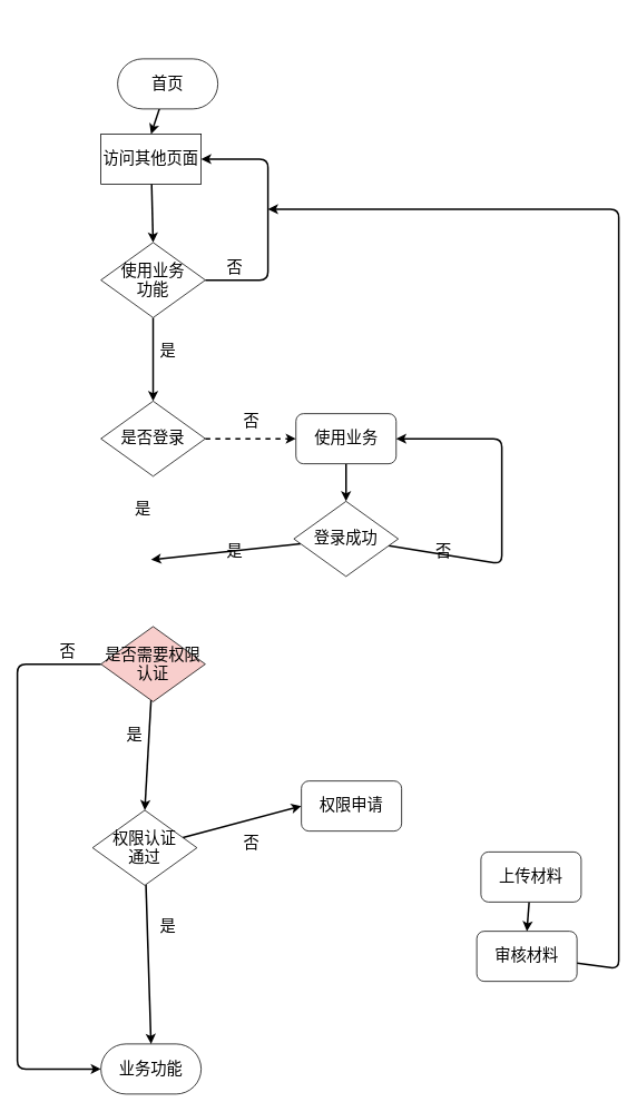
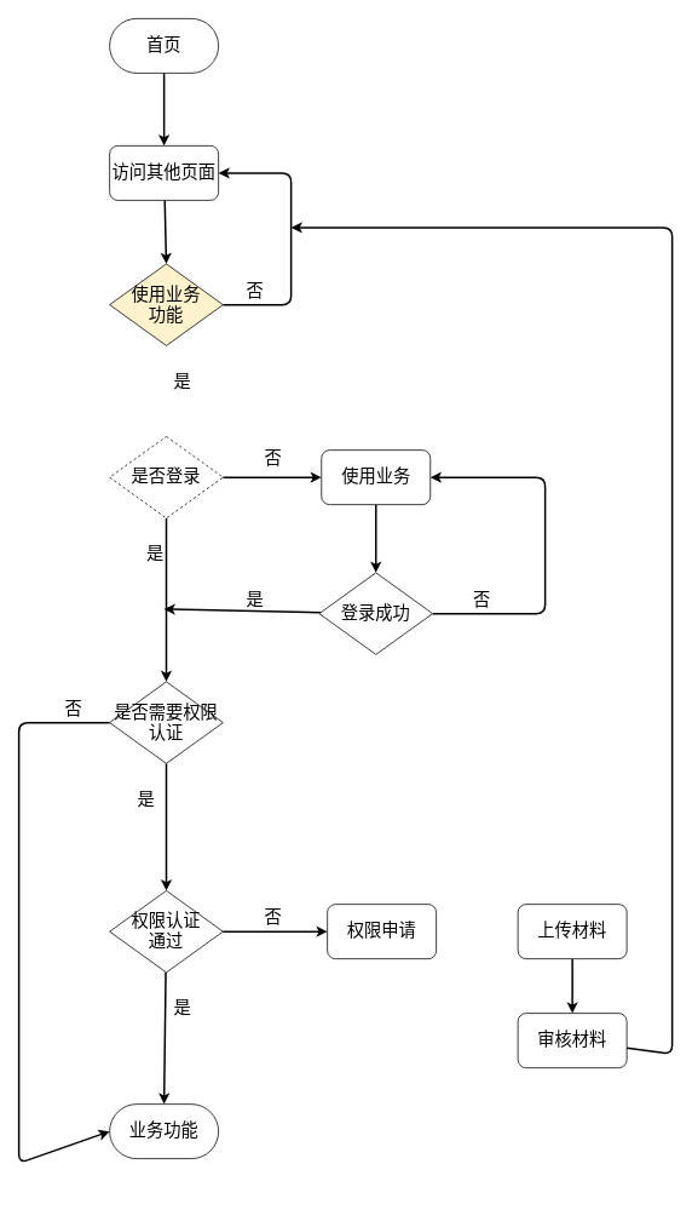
  <mxCell id="0" />
  <mxCell id="1" parent="0" />
  <mxCell id="2" style="edgeStyle=none;html=1;entryX=0.5;entryY=0;entryDx=0;entryDy=0;fontSize=19;strokeWidth=2;" parent="1" source="3" target="5" edge="1"><mxGeometry relative="1" as="geometry" /></mxCell>
- <mxCell id="3" value="首页" style="rounded=1;whiteSpace=wrap;html=1;arcSize=50;fontSize=19;" parent="1" vertex="1"><mxGeometry x="140" y="70" width="120" height="60" as="geometry" /></mxCell>
+ <mxCell id="3" value="首页" style="rounded=1;whiteSpace=wrap;html=1;arcSize=50;fontSize=19;" parent="1" vertex="1"><mxGeometry x="120" y="20" width="120" height="60" as="geometry" /></mxCell>
  <mxCell id="4" style="edgeStyle=none;html=1;entryX=0.5;entryY=0;entryDx=0;entryDy=0;fontSize=19;strokeWidth=2;" parent="1" source="5" target="8" edge="1"><mxGeometry relative="1" as="geometry" /></mxCell>
- <mxCell id="5" value="访问其他页面" style="whiteSpace=wrap;html=1;fontSize=19;rounded=0;" parent="1" vertex="1"><mxGeometry x="120" y="160" width="120" height="60" as="geometry" /></mxCell>
- <mxCell id="6" style="edgeStyle=none;html=1;fontSize=19;strokeWidth=2;entryX=0.5;entryY=0;entryDx=0;entryDy=0;" parent="1" source="8" edge="1" target="13"><mxGeometry relative="1" as="geometry"><mxPoint x="180" y="480" as="targetPoint" /></mxGeometry></mxCell>
+ <mxCell id="5" value="访问其他页面" style="rounded=1;whiteSpace=wrap;html=1;fontSize=19;" parent="1" vertex="1"><mxGeometry x="120" y="160" width="120" height="60" as="geometry" /></mxCell>
  <mxCell id="7" style="edgeStyle=none;html=1;entryX=1;entryY=0.5;entryDx=0;entryDy=0;fontSize=19;strokeWidth=2;" parent="1" source="8" target="5" edge="1"><mxGeometry relative="1" as="geometry"><Array as="points"><mxPoint x="320" y="335" /><mxPoint x="320" y="190" /></Array></mxGeometry></mxCell>
- <mxCell id="8" value="使用业务&lt;br&gt;功能" style="rhombus;whiteSpace=wrap;html=1;fontSize=19;" parent="1" vertex="1"><mxGeometry x="120" y="290" width="125" height="90" as="geometry" /></mxCell>
+ <mxCell id="8" value="使用业务&lt;br&gt;功能" style="rhombus;whiteSpace=wrap;html=1;fontSize=19;fillColor=#fff2cc;" parent="1" vertex="1"><mxGeometry x="120" y="290" width="125" height="90" as="geometry" /></mxCell>
  <mxCell id="9" value="否" style="text;html=1;align=center;verticalAlign=middle;resizable=0;points=[];autosize=1;strokeColor=none;fillColor=none;fontSize=19;" parent="1" vertex="1"><mxGeometry x="260" y="300" width="40" height="40" as="geometry" /></mxCell>
  <mxCell id="10" value="是" style="text;html=1;align=center;verticalAlign=middle;resizable=0;points=[];autosize=1;strokeColor=none;fillColor=none;fontSize=19;" parent="1" vertex="1"><mxGeometry x="180" y="400" width="40" height="40" as="geometry" /></mxCell>
- <mxCell id="12" style="edgeStyle=none;html=1;strokeWidth=2;entryX=0;entryY=0.5;entryDx=0;entryDy=0;entryPerimeter=0;dashed=1;" edge="1" parent="1" source="13" target="17"><mxGeometry relative="1" as="geometry"><mxPoint x="380" y="525" as="targetPoint" /></mxGeometry></mxCell>
- <mxCell id="13" value="是否登录" style="rhombus;whiteSpace=wrap;html=1;fontSize=19;" vertex="1" parent="1"><mxGeometry x="120" y="480" width="125" height="90" as="geometry" /></mxCell>
+ <mxCell id="11" style="edgeStyle=none;html=1;strokeWidth=2;entryX=0.5;entryY=0;entryDx=0;entryDy=0;" edge="1" parent="1" source="13" target="34"><mxGeometry relative="1" as="geometry"><mxPoint x="182.5" y="670" as="targetPoint" /></mxGeometry></mxCell>
+ <mxCell id="12" style="edgeStyle=none;html=1;strokeWidth=2;entryX=0;entryY=0.5;entryDx=0;entryDy=0;entryPerimeter=0;" edge="1" parent="1" source="13" target="17"><mxGeometry relative="1" as="geometry"><mxPoint x="380" y="525" as="targetPoint" /></mxGeometry></mxCell>
+ <mxCell id="13" value="是否登录" style="rhombus;whiteSpace=wrap;html=1;fontSize=19;dashed=1;" vertex="1" parent="1"><mxGeometry x="120" y="480" width="125" height="90" as="geometry" /></mxCell>
  <mxCell id="14" value="否" style="text;html=1;align=center;verticalAlign=middle;resizable=0;points=[];autosize=1;strokeColor=none;fillColor=none;fontSize=19;" vertex="1" parent="1"><mxGeometry x="280" y="484" width="40" height="40" as="geometry" /></mxCell>
  <mxCell id="15" value="是" style="text;html=1;align=center;verticalAlign=middle;resizable=0;points=[];autosize=1;strokeColor=none;fillColor=none;fontSize=19;" vertex="1" parent="1"><mxGeometry x="150" y="590" width="40" height="40" as="geometry" /></mxCell>
  <mxCell id="16" style="edgeStyle=none;html=1;strokeWidth=2;entryX=0.5;entryY=0;entryDx=0;entryDy=0;" edge="1" parent="1" source="17" target="28"><mxGeometry relative="1" as="geometry"><mxPoint x="414" y="630" as="targetPoint" /></mxGeometry></mxCell>
  <mxCell id="17" value="使用业务" style="rounded=1;whiteSpace=wrap;html=1;fontSize=19;" vertex="1" parent="1"><mxGeometry x="353.5" y="495" width="120" height="60" as="geometry" /></mxCell>
  <mxCell id="18" style="edgeStyle=none;html=1;strokeWidth=2;entryX=0;entryY=0.5;entryDx=0;entryDy=0;" edge="1" parent="1" source="20" target="22"><mxGeometry relative="1" as="geometry"><mxPoint x="360" y="1030" as="targetPoint" /></mxGeometry></mxCell>
  <mxCell id="19" style="edgeStyle=none;html=1;strokeWidth=2;entryX=0.5;entryY=0;entryDx=0;entryDy=0;" edge="1" parent="1" source="20" target="31"><mxGeometry relative="1" as="geometry"><mxPoint x="183" y="1170" as="targetPoint" /></mxGeometry></mxCell>
- <mxCell id="20" value="权限认证&lt;br&gt;通过" style="rhombus;whiteSpace=wrap;html=1;fontSize=19;" vertex="1" parent="1"><mxGeometry x="110" y="970" width="125" height="90" as="geometry" /></mxCell>
+ <mxCell id="20" value="权限认证&lt;br&gt;通过" style="rhombus;whiteSpace=wrap;html=1;fontSize=19;" vertex="1" parent="1"><mxGeometry x="120" y="980" width="125" height="90" as="geometry" /></mxCell>
  <mxCell id="21" value="否" style="text;html=1;align=center;verticalAlign=middle;resizable=0;points=[];autosize=1;strokeColor=none;fillColor=none;fontSize=19;" vertex="1" parent="1"><mxGeometry x="280" y="990" width="40" height="40" as="geometry" /></mxCell>
- <mxCell id="22" value="权限申请" style="rounded=1;whiteSpace=wrap;html=1;fontSize=19;" vertex="1" parent="1"><mxGeometry x="360" y="935" width="120" height="60" as="geometry" /></mxCell>
+ <mxCell id="22" value="权限申请" style="rounded=1;whiteSpace=wrap;html=1;fontSize=19;" vertex="1" parent="1"><mxGeometry x="360" y="995" width="120" height="60" as="geometry" /></mxCell>
  <mxCell id="23" style="edgeStyle=none;html=1;entryX=0.5;entryY=0;entryDx=0;entryDy=0;strokeWidth=2;" edge="1" parent="1" source="24" target="38"><mxGeometry relative="1" as="geometry" /></mxCell>
- <mxCell id="24" value="上传材料" style="rounded=1;whiteSpace=wrap;html=1;fontSize=19;" vertex="1" parent="1"><mxGeometry x="575" y="1020" width="120" height="60" as="geometry" /></mxCell>
+ <mxCell id="24" value="上传材料" style="rounded=1;whiteSpace=wrap;html=1;fontSize=19;" vertex="1" parent="1"><mxGeometry x="570" y="995" width="120" height="60" as="geometry" /></mxCell>
  <mxCell id="25" value="是" style="text;html=1;align=center;verticalAlign=middle;resizable=0;points=[];autosize=1;strokeColor=none;fillColor=none;fontSize=19;" vertex="1" parent="1"><mxGeometry x="180" y="1090" width="40" height="40" as="geometry" /></mxCell>
  <mxCell id="26" style="edgeStyle=none;html=1;strokeWidth=2;" edge="1" parent="1" source="28"><mxGeometry relative="1" as="geometry"><mxPoint x="180" y="670" as="targetPoint" /></mxGeometry></mxCell>
  <mxCell id="27" style="edgeStyle=none;html=1;entryX=1;entryY=0.5;entryDx=0;entryDy=0;strokeWidth=2;" edge="1" parent="1" source="28" target="17"><mxGeometry relative="1" as="geometry"><Array as="points"><mxPoint x="600" y="675" /><mxPoint x="600" y="525" /></Array></mxGeometry></mxCell>
- <mxCell id="28" value="登录成功" style="rhombus;whiteSpace=wrap;html=1;fontSize=19;" vertex="1" parent="1"><mxGeometry x="351" y="600" width="125" height="90" as="geometry" /></mxCell>
+ <mxCell id="28" value="登录成功" style="rhombus;whiteSpace=wrap;html=1;fontSize=19;" vertex="1" parent="1"><mxGeometry x="351" y="630" width="125" height="90" as="geometry" /></mxCell>
  <mxCell id="29" value="是" style="text;html=1;align=center;verticalAlign=middle;resizable=0;points=[];autosize=1;strokeColor=none;fillColor=none;fontSize=19;" vertex="1" parent="1"><mxGeometry x="260" y="640" width="40" height="40" as="geometry" /></mxCell>
  <mxCell id="30" value="否" style="text;html=1;align=center;verticalAlign=middle;resizable=0;points=[];autosize=1;strokeColor=none;fillColor=none;fontSize=19;" vertex="1" parent="1"><mxGeometry x="510" y="640" width="40" height="40" as="geometry" /></mxCell>
- <mxCell id="31" value="业务功能" style="rounded=1;whiteSpace=wrap;html=1;arcSize=50;fontSize=19;" vertex="1" parent="1"><mxGeometry x="120" y="1250" width="120" height="60" as="geometry" /></mxCell>
+ <mxCell id="31" value="业务功能" style="rounded=1;whiteSpace=wrap;html=1;arcSize=50;fontSize=19;" vertex="1" parent="1"><mxGeometry x="120" y="1215" width="120" height="60" as="geometry" /></mxCell>
  <mxCell id="32" style="edgeStyle=none;html=1;entryX=0.5;entryY=0;entryDx=0;entryDy=0;strokeWidth=2;" edge="1" parent="1" source="34" target="20"><mxGeometry relative="1" as="geometry" /></mxCell>
  <mxCell id="33" style="edgeStyle=none;html=1;entryX=0;entryY=0.5;entryDx=0;entryDy=0;strokeWidth=2;" edge="1" parent="1" source="34" target="31"><mxGeometry relative="1" as="geometry"><Array as="points"><mxPoint x="20" y="795" /><mxPoint x="20" y="1280" /></Array></mxGeometry></mxCell>
- <mxCell id="34" value="是否需要权限认证" style="rhombus;whiteSpace=wrap;html=1;fontSize=19;fillColor=#f8cecc;" vertex="1" parent="1"><mxGeometry x="120" y="750" width="125" height="90" as="geometry" /></mxCell>
+ <mxCell id="34" value="是否需要权限认证" style="rhombus;whiteSpace=wrap;html=1;fontSize=19;" vertex="1" parent="1"><mxGeometry x="120" y="750" width="125" height="90" as="geometry" /></mxCell>
  <mxCell id="35" value="否" style="text;html=1;align=center;verticalAlign=middle;resizable=0;points=[];autosize=1;strokeColor=none;fillColor=none;fontSize=19;" vertex="1" parent="1"><mxGeometry x="60" y="760" width="40" height="40" as="geometry" /></mxCell>
  <mxCell id="36" value="是" style="text;html=1;align=center;verticalAlign=middle;resizable=0;points=[];autosize=1;strokeColor=none;fillColor=none;fontSize=19;" vertex="1" parent="1"><mxGeometry x="140" y="860" width="40" height="40" as="geometry" /></mxCell>
  <mxCell id="37" style="edgeStyle=none;html=1;strokeWidth=2;" edge="1" parent="1" source="38"><mxGeometry relative="1" as="geometry"><mxPoint x="320" y="250" as="targetPoint" /><Array as="points"><mxPoint x="740" y="1160" /><mxPoint x="740" y="730" /><mxPoint x="740" y="250" /></Array></mxGeometry></mxCell>
  <mxCell id="38" value="审核材料" style="rounded=1;whiteSpace=wrap;html=1;fontSize=19;" vertex="1" parent="1"><mxGeometry x="570" y="1115" width="120" height="60" as="geometry" /></mxCell>
